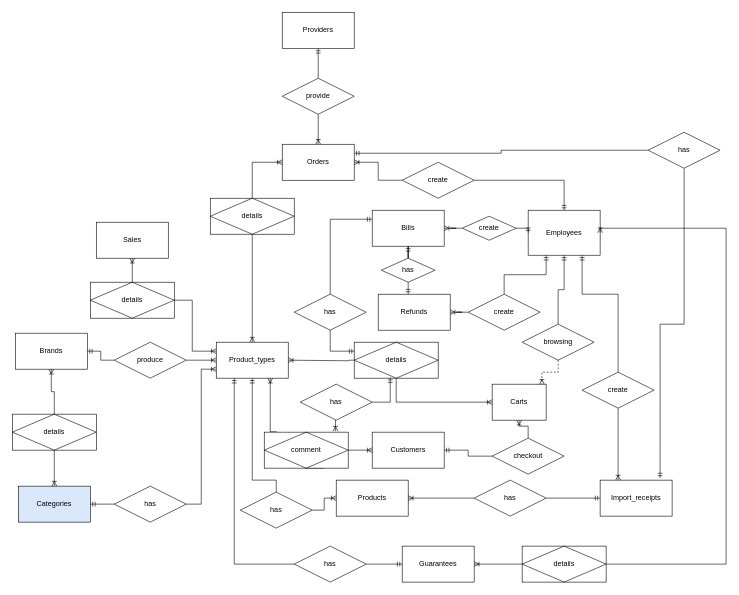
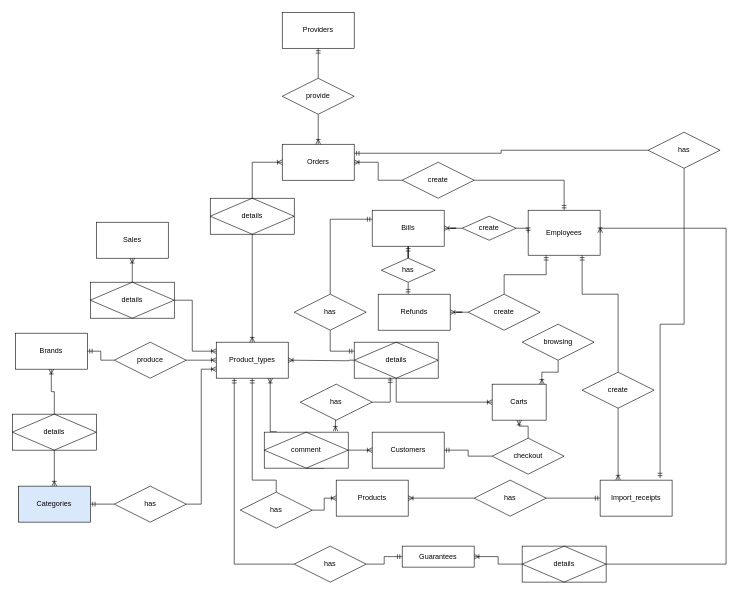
  <mxCell id="0" />
  <mxCell id="1" parent="0" />
  <mxCell id="2" style="edgeStyle=orthogonalEdgeStyle;rounded=0;orthogonalLoop=1;jettySize=auto;html=1;entryX=0.5;entryY=0;entryDx=0;entryDy=0;endArrow=none;endFill=0;startArrow=ERmandOne;startFill=0;exitX=0.5;exitY=1;exitDx=0;exitDy=0;" parent="1" source="3" target="15" edge="1"><mxGeometry relative="1" as="geometry"><Array as="points"><mxPoint x="420" y="800" /><mxPoint x="460" y="800" /></Array></mxGeometry></mxCell>
  <mxCell id="3" value="Product_types" style="rounded=0;whiteSpace=wrap;html=1;" parent="1" vertex="1"><mxGeometry x="360" y="570" width="120" height="60" as="geometry" /></mxCell>
  <mxCell id="4" value="Products" style="rounded=0;whiteSpace=wrap;html=1;" parent="1" vertex="1"><mxGeometry x="560" y="800" width="120" height="60" as="geometry" /></mxCell>
  <mxCell id="5" value="Sales" style="rounded=0;whiteSpace=wrap;html=1;" parent="1" vertex="1"><mxGeometry x="160" y="370" width="120" height="60" as="geometry" /></mxCell>
  <mxCell id="6" value="Brands" style="rounded=0;whiteSpace=wrap;html=1;" parent="1" vertex="1"><mxGeometry x="25" y="555" width="120" height="60" as="geometry" /></mxCell>
  <mxCell id="7" value="Providers" style="rounded=0;whiteSpace=wrap;html=1;" parent="1" vertex="1"><mxGeometry x="470" y="20" width="120" height="60" as="geometry" /></mxCell>
  <mxCell id="8" value="Employees" style="rounded=0;whiteSpace=wrap;html=1;" parent="1" vertex="1"><mxGeometry x="880" y="350" width="120" height="75" as="geometry" /></mxCell>
  <mxCell id="9" value="Orders" style="rounded=0;whiteSpace=wrap;html=1;" parent="1" vertex="1"><mxGeometry x="470" y="240" width="120" height="60" as="geometry" /></mxCell>
  <mxCell id="10" value="Customers" style="rounded=0;whiteSpace=wrap;html=1;" parent="1" vertex="1"><mxGeometry x="620" y="720" width="120" height="60" as="geometry" /></mxCell>
  <mxCell id="11" value="Carts" style="rounded=0;whiteSpace=wrap;html=1;" parent="1" vertex="1"><mxGeometry x="820" y="640" width="90" height="60" as="geometry" /></mxCell>
  <mxCell id="12" value="Bills" style="rounded=0;whiteSpace=wrap;html=1;" parent="1" vertex="1"><mxGeometry x="620" y="350" width="120" height="60" as="geometry" /></mxCell>
- <mxCell id="13" value="Guarantees" style="rounded=0;whiteSpace=wrap;html=1;" parent="1" vertex="1"><mxGeometry x="670" y="910" width="120" height="60" as="geometry" /></mxCell>
+ <mxCell id="13" value="Guarantees" style="rounded=0;whiteSpace=wrap;html=1;" parent="1" vertex="1"><mxGeometry x="670" y="910" width="120" height="35" as="geometry" /></mxCell>
  <mxCell id="14" value="" style="edgeStyle=orthogonalEdgeStyle;rounded=0;orthogonalLoop=1;jettySize=auto;html=1;endArrow=ERoneToMany;endFill=0;" parent="1" source="15" target="4" edge="1"><mxGeometry relative="1" as="geometry" /></mxCell>
  <mxCell id="15" value="has" style="shape=rhombus;perimeter=rhombusPerimeter;whiteSpace=wrap;html=1;align=center;" parent="1" vertex="1"><mxGeometry x="400" y="820" width="120" height="60" as="geometry" /></mxCell>
  <mxCell id="16" value="" style="edgeStyle=orthogonalEdgeStyle;rounded=0;orthogonalLoop=1;jettySize=auto;html=1;endArrow=ERoneToMany;endFill=0;entryX=0;entryY=0.25;entryDx=0;entryDy=0;" parent="1" source="18" target="3" edge="1"><mxGeometry relative="1" as="geometry"><Array as="points"><mxPoint x="320" y="500" /><mxPoint x="320" y="585" /></Array></mxGeometry></mxCell>
  <mxCell id="17" value="" style="edgeStyle=orthogonalEdgeStyle;rounded=0;orthogonalLoop=1;jettySize=auto;html=1;endArrow=ERoneToMany;endFill=0;" parent="1" source="18" target="5" edge="1"><mxGeometry relative="1" as="geometry" /></mxCell>
  <mxCell id="18" value="details" style="shape=associativeEntity;whiteSpace=wrap;html=1;align=center;" parent="1" vertex="1"><mxGeometry x="150" y="470" width="140" height="60" as="geometry" /></mxCell>
  <mxCell id="19" value="" style="edgeStyle=orthogonalEdgeStyle;rounded=0;orthogonalLoop=1;jettySize=auto;html=1;endArrow=ERoneToMany;endFill=0;exitX=1;exitY=0.5;exitDx=0;exitDy=0;" parent="1" source="24" target="3" edge="1"><mxGeometry relative="1" as="geometry"><mxPoint x="310" y="600" as="sourcePoint" /></mxGeometry></mxCell>
  <mxCell id="20" value="" style="edgeStyle=orthogonalEdgeStyle;rounded=0;orthogonalLoop=1;jettySize=auto;html=1;endArrow=ERmandOne;endFill=0;exitX=0;exitY=0.5;exitDx=0;exitDy=0;" parent="1" source="24" target="6" edge="1"><mxGeometry relative="1" as="geometry"><mxPoint x="180" y="600" as="sourcePoint" /></mxGeometry></mxCell>
  <mxCell id="21" value="Categories" style="rounded=0;whiteSpace=wrap;html=1;fillColor=#dae8fc;" parent="1" vertex="1"><mxGeometry x="30" y="810" width="120" height="60" as="geometry" /></mxCell>
  <mxCell id="22" value="" style="edgeStyle=orthogonalEdgeStyle;rounded=0;orthogonalLoop=1;jettySize=auto;html=1;exitX=0.5;exitY=0;exitDx=0;exitDy=0;endArrow=ERoneToMany;endFill=0;" parent="1" source="25" target="6" edge="1"><mxGeometry relative="1" as="geometry"><mxPoint x="90" y="670" as="sourcePoint" /></mxGeometry></mxCell>
  <mxCell id="23" value="" style="edgeStyle=orthogonalEdgeStyle;rounded=0;orthogonalLoop=1;jettySize=auto;html=1;exitX=0.5;exitY=1;exitDx=0;exitDy=0;endArrow=ERoneToMany;endFill=0;" parent="1" source="25" target="21" edge="1"><mxGeometry relative="1" as="geometry"><mxPoint x="90" y="780" as="sourcePoint" /></mxGeometry></mxCell>
  <mxCell id="24" value="produce" style="shape=rhombus;perimeter=rhombusPerimeter;whiteSpace=wrap;html=1;align=center;" parent="1" vertex="1"><mxGeometry x="190" y="570" width="120" height="60" as="geometry" /></mxCell>
  <mxCell id="25" value="details" style="shape=associativeEntity;whiteSpace=wrap;html=1;align=center;" parent="1" vertex="1"><mxGeometry x="20" y="690" width="140" height="60" as="geometry" /></mxCell>
  <mxCell id="26" style="edgeStyle=orthogonalEdgeStyle;rounded=0;orthogonalLoop=1;jettySize=auto;html=1;entryX=0;entryY=0.75;entryDx=0;entryDy=0;endArrow=ERoneToMany;endFill=0;" parent="1" source="28" target="3" edge="1"><mxGeometry relative="1" as="geometry" /></mxCell>
  <mxCell id="27" value="" style="edgeStyle=orthogonalEdgeStyle;rounded=0;orthogonalLoop=1;jettySize=auto;html=1;endArrow=ERmandOne;endFill=0;" parent="1" source="28" target="21" edge="1"><mxGeometry relative="1" as="geometry" /></mxCell>
  <mxCell id="28" value="has" style="shape=rhombus;perimeter=rhombusPerimeter;whiteSpace=wrap;html=1;align=center;" parent="1" vertex="1"><mxGeometry x="190" y="810" width="120" height="60" as="geometry" /></mxCell>
  <mxCell id="29" style="edgeStyle=orthogonalEdgeStyle;rounded=0;orthogonalLoop=1;jettySize=auto;html=1;entryX=0;entryY=0.5;entryDx=0;entryDy=0;endArrow=ERoneToMany;endFill=0;" parent="1" source="31" target="9" edge="1"><mxGeometry relative="1" as="geometry" /></mxCell>
  <mxCell id="30" value="" style="edgeStyle=orthogonalEdgeStyle;rounded=0;orthogonalLoop=1;jettySize=auto;html=1;endArrow=ERoneToMany;endFill=0;" parent="1" source="31" target="3" edge="1"><mxGeometry relative="1" as="geometry" /></mxCell>
  <mxCell id="31" value="details" style="shape=associativeEntity;whiteSpace=wrap;html=1;align=center;" parent="1" vertex="1"><mxGeometry x="350" y="330" width="140" height="60" as="geometry" /></mxCell>
  <mxCell id="32" value="" style="edgeStyle=orthogonalEdgeStyle;rounded=0;orthogonalLoop=1;jettySize=auto;html=1;endArrow=ERmandOne;endFill=0;" parent="1" source="34" target="7" edge="1"><mxGeometry relative="1" as="geometry" /></mxCell>
  <mxCell id="33" value="" style="edgeStyle=orthogonalEdgeStyle;rounded=0;orthogonalLoop=1;jettySize=auto;html=1;endArrow=ERoneToMany;endFill=0;" parent="1" source="34" target="9" edge="1"><mxGeometry relative="1" as="geometry" /></mxCell>
  <mxCell id="34" value="provide" style="shape=rhombus;perimeter=rhombusPerimeter;whiteSpace=wrap;html=1;align=center;" parent="1" vertex="1"><mxGeometry x="470" y="130" width="120" height="60" as="geometry" /></mxCell>
  <mxCell id="35" value="" style="edgeStyle=orthogonalEdgeStyle;rounded=0;orthogonalLoop=1;jettySize=auto;html=1;endArrow=ERmandOne;endFill=0;entryX=0.5;entryY=0;entryDx=0;entryDy=0;exitX=1;exitY=0.5;exitDx=0;exitDy=0;" parent="1" source="37" target="8" edge="1"><mxGeometry relative="1" as="geometry"><Array as="points"><mxPoint x="940" y="300" /></Array></mxGeometry></mxCell>
  <mxCell id="36" style="edgeStyle=orthogonalEdgeStyle;rounded=0;orthogonalLoop=1;jettySize=auto;html=1;endArrow=ERoneToMany;endFill=0;entryX=1;entryY=0.5;entryDx=0;entryDy=0;" parent="1" source="37" target="9" edge="1"><mxGeometry relative="1" as="geometry"><mxPoint x="740" y="310" as="targetPoint" /></mxGeometry></mxCell>
  <mxCell id="37" value="create" style="shape=rhombus;perimeter=rhombusPerimeter;whiteSpace=wrap;html=1;align=center;" parent="1" vertex="1"><mxGeometry x="670" y="270" width="120" height="60" as="geometry" /></mxCell>
  <mxCell id="38" value="" style="edgeStyle=orthogonalEdgeStyle;rounded=0;orthogonalLoop=1;jettySize=auto;html=1;endArrow=ERmandOne;endFill=0;entryX=0.833;entryY=-0.058;entryDx=0;entryDy=0;exitX=0.5;exitY=1;exitDx=0;exitDy=0;entryPerimeter=0;" parent="1" source="40" target="41" edge="1"><mxGeometry relative="1" as="geometry"><mxPoint x="730" y="380" as="targetPoint" /><Array as="points" /></mxGeometry></mxCell>
  <mxCell id="39" style="edgeStyle=orthogonalEdgeStyle;rounded=0;orthogonalLoop=1;jettySize=auto;html=1;entryX=1;entryY=0.25;entryDx=0;entryDy=0;endArrow=ERmandOne;endFill=0;" parent="1" source="40" target="9" edge="1"><mxGeometry relative="1" as="geometry" /></mxCell>
  <mxCell id="40" value="has" style="shape=rhombus;perimeter=rhombusPerimeter;whiteSpace=wrap;html=1;align=center;" parent="1" vertex="1"><mxGeometry x="1080" y="220" width="120" height="60" as="geometry" /></mxCell>
  <mxCell id="41" value="Import_receipts" style="rounded=0;whiteSpace=wrap;html=1;" parent="1" vertex="1"><mxGeometry x="1000" y="800" width="120" height="60" as="geometry" /></mxCell>
  <mxCell id="42" value="" style="edgeStyle=orthogonalEdgeStyle;rounded=0;orthogonalLoop=1;jettySize=auto;html=1;endArrow=ERmandOne;endFill=0;" parent="1" source="44" target="41" edge="1"><mxGeometry relative="1" as="geometry" /></mxCell>
  <mxCell id="43" style="edgeStyle=orthogonalEdgeStyle;rounded=0;orthogonalLoop=1;jettySize=auto;html=1;endArrow=ERoneToMany;endFill=0;" parent="1" source="44" target="4" edge="1"><mxGeometry relative="1" as="geometry" /></mxCell>
  <mxCell id="44" value="has" style="shape=rhombus;perimeter=rhombusPerimeter;whiteSpace=wrap;html=1;align=center;" parent="1" vertex="1"><mxGeometry x="790" y="800" width="120" height="60" as="geometry" /></mxCell>
  <mxCell id="45" style="edgeStyle=orthogonalEdgeStyle;rounded=0;orthogonalLoop=1;jettySize=auto;html=1;entryX=0.25;entryY=0;entryDx=0;entryDy=0;exitX=0.5;exitY=1;exitDx=0;exitDy=0;endArrow=ERoneToMany;endFill=0;" parent="1" source="47" target="41" edge="1"><mxGeometry relative="1" as="geometry" /></mxCell>
  <mxCell id="46" style="edgeStyle=orthogonalEdgeStyle;rounded=0;orthogonalLoop=1;jettySize=auto;html=1;entryX=0.75;entryY=1;entryDx=0;entryDy=0;endArrow=ERmandOne;endFill=0;exitX=0.5;exitY=0;exitDx=0;exitDy=0;" parent="1" source="47" target="8" edge="1"><mxGeometry relative="1" as="geometry"><Array as="points"><mxPoint x="1030" y="490" /><mxPoint x="970" y="490" /></Array></mxGeometry></mxCell>
  <mxCell id="47" value="create" style="shape=rhombus;perimeter=rhombusPerimeter;whiteSpace=wrap;html=1;align=center;" parent="1" vertex="1"><mxGeometry x="970" y="620" width="120" height="60" as="geometry" /></mxCell>
  <mxCell id="48" value="" style="edgeStyle=orthogonalEdgeStyle;rounded=0;orthogonalLoop=1;jettySize=auto;html=1;endArrow=ERmandOne;endFill=0;" parent="1" source="50" target="10" edge="1"><mxGeometry relative="1" as="geometry" /></mxCell>
  <mxCell id="49" value="" style="edgeStyle=orthogonalEdgeStyle;rounded=0;orthogonalLoop=1;jettySize=auto;html=1;endArrow=ERoneToMany;endFill=0;" parent="1" source="50" target="11" edge="1"><mxGeometry relative="1" as="geometry" /></mxCell>
  <mxCell id="50" value="checkout" style="shape=rhombus;perimeter=rhombusPerimeter;whiteSpace=wrap;html=1;align=center;" parent="1" vertex="1"><mxGeometry x="820" y="730" width="120" height="60" as="geometry" /></mxCell>
  <mxCell id="51" style="edgeStyle=orthogonalEdgeStyle;rounded=0;orthogonalLoop=1;jettySize=auto;html=1;endArrow=ERoneToMany;endFill=0;" parent="1" source="53" edge="1"><mxGeometry relative="1" as="geometry"><mxPoint x="480" y="600" as="targetPoint" /><Array as="points"><mxPoint x="581" y="600" /><mxPoint x="480" y="601" /></Array></mxGeometry></mxCell>
  <mxCell id="52" style="edgeStyle=orthogonalEdgeStyle;rounded=0;orthogonalLoop=1;jettySize=auto;html=1;entryX=0;entryY=0.5;entryDx=0;entryDy=0;exitX=0.5;exitY=1;exitDx=0;exitDy=0;endArrow=ERoneToMany;endFill=0;" parent="1" source="53" target="11" edge="1"><mxGeometry relative="1" as="geometry" /></mxCell>
  <mxCell id="53" value="details" style="shape=associativeEntity;whiteSpace=wrap;html=1;align=center;" parent="1" vertex="1"><mxGeometry x="590" y="570" width="140" height="60" as="geometry" /></mxCell>
  <mxCell id="54" style="edgeStyle=orthogonalEdgeStyle;rounded=0;orthogonalLoop=1;jettySize=auto;html=1;entryX=0.75;entryY=1;entryDx=0;entryDy=0;endArrow=ERoneToMany;endFill=0;exitX=0.149;exitY=-0.011;exitDx=0;exitDy=0;exitPerimeter=0;" parent="1" source="56" target="3" edge="1"><mxGeometry relative="1" as="geometry"><Array as="points"><mxPoint x="450" y="719" /></Array></mxGeometry></mxCell>
  <mxCell id="55" style="edgeStyle=orthogonalEdgeStyle;rounded=0;orthogonalLoop=1;jettySize=auto;html=1;entryX=0;entryY=0.5;entryDx=0;entryDy=0;exitX=0.5;exitY=1;exitDx=0;exitDy=0;endArrow=ERoneToMany;endFill=0;" parent="1" source="56" target="10" edge="1"><mxGeometry relative="1" as="geometry"><Array as="points"><mxPoint x="540" y="750" /></Array></mxGeometry></mxCell>
  <mxCell id="56" value="comment" style="shape=associativeEntity;whiteSpace=wrap;html=1;align=center;" parent="1" vertex="1"><mxGeometry x="440" y="720" width="140" height="60" as="geometry" /></mxCell>
  <mxCell id="57" value="" style="edgeStyle=orthogonalEdgeStyle;rounded=0;orthogonalLoop=1;jettySize=auto;html=1;endArrow=ERmandOne;endFill=0;entryX=0;entryY=0.25;entryDx=0;entryDy=0;" parent="1" source="59" target="53" edge="1"><mxGeometry relative="1" as="geometry" /></mxCell>
  <mxCell id="58" style="edgeStyle=orthogonalEdgeStyle;rounded=0;orthogonalLoop=1;jettySize=auto;html=1;entryX=0;entryY=0.25;entryDx=0;entryDy=0;exitX=0.5;exitY=0;exitDx=0;exitDy=0;endArrow=ERmandOne;endFill=0;" parent="1" source="59" target="12" edge="1"><mxGeometry relative="1" as="geometry"><mxPoint x="550" y="380" as="sourcePoint" /><Array as="points"><mxPoint x="550" y="365" /></Array></mxGeometry></mxCell>
  <mxCell id="59" value="has" style="shape=rhombus;perimeter=rhombusPerimeter;whiteSpace=wrap;html=1;align=center;" parent="1" vertex="1"><mxGeometry x="490" y="490" width="120" height="60" as="geometry" /></mxCell>
  <mxCell id="60" value="" style="edgeStyle=orthogonalEdgeStyle;rounded=0;orthogonalLoop=1;jettySize=auto;html=1;endArrow=ERmandOne;endFill=0;" parent="1" source="62" target="8" edge="1"><mxGeometry relative="1" as="geometry" /></mxCell>
  <mxCell id="61" value="" style="edgeStyle=orthogonalEdgeStyle;rounded=0;orthogonalLoop=1;jettySize=auto;html=1;endArrow=ERoneToMany;endFill=0;" parent="1" source="62" target="12" edge="1"><mxGeometry relative="1" as="geometry" /></mxCell>
  <mxCell id="62" value="create" style="shape=rhombus;perimeter=rhombusPerimeter;whiteSpace=wrap;html=1;align=center;" parent="1" vertex="1"><mxGeometry x="770" width="90" height="40" as="geometry" y="360" /></mxCell>
  <mxCell id="63" value="" style="edgeStyle=orthogonalEdgeStyle;rounded=0;orthogonalLoop=1;jettySize=auto;html=1;endArrow=ERoneToMany;endFill=0;" parent="1" source="65" target="66" edge="1"><mxGeometry relative="1" as="geometry" /></mxCell>
  <mxCell id="64" style="edgeStyle=orthogonalEdgeStyle;rounded=0;orthogonalLoop=1;jettySize=auto;html=1;entryX=0.25;entryY=1;entryDx=0;entryDy=0;endArrow=ERmandOne;endFill=0;" parent="1" source="65" target="8" edge="1"><mxGeometry relative="1" as="geometry" /></mxCell>
  <mxCell id="65" value="create" style="shape=rhombus;perimeter=rhombusPerimeter;whiteSpace=wrap;html=1;align=center;" parent="1" vertex="1"><mxGeometry x="780" y="490" width="120" height="60" as="geometry" /></mxCell>
  <mxCell id="66" value="Refunds" style="rounded=0;whiteSpace=wrap;html=1;" parent="1" vertex="1"><mxGeometry x="630" y="490" width="120" height="60" as="geometry" /></mxCell>
  <mxCell id="67" value="" style="edgeStyle=orthogonalEdgeStyle;rounded=0;orthogonalLoop=1;jettySize=auto;html=1;endArrow=ERmandOne;endFill=0;" parent="1" source="69" target="12" edge="1"><mxGeometry relative="1" as="geometry" /></mxCell>
  <mxCell id="68" value="" style="edgeStyle=orthogonalEdgeStyle;rounded=0;orthogonalLoop=1;jettySize=auto;html=1;endArrow=ERmandOne;endFill=0;" parent="1" source="69" target="66" edge="1"><mxGeometry relative="1" as="geometry"><Array as="points"><mxPoint x="670" y="490" /><mxPoint x="670" y="490" /></Array></mxGeometry></mxCell>
  <mxCell id="69" value="has" style="shape=rhombus;perimeter=rhombusPerimeter;whiteSpace=wrap;html=1;align=center;" parent="1" vertex="1"><mxGeometry x="635" y="430" width="90" height="40" as="geometry" /></mxCell>
  <mxCell id="70" value="" style="edgeStyle=orthogonalEdgeStyle;rounded=0;orthogonalLoop=1;jettySize=auto;html=1;endArrow=ERmandOne;endFill=0;" parent="1" source="72" target="13" edge="1"><mxGeometry relative="1" as="geometry" /></mxCell>
  <mxCell id="71" style="edgeStyle=orthogonalEdgeStyle;rounded=0;orthogonalLoop=1;jettySize=auto;html=1;entryX=0.25;entryY=1;entryDx=0;entryDy=0;endArrow=ERmandOne;endFill=0;" parent="1" source="72" target="3" edge="1"><mxGeometry relative="1" as="geometry" /></mxCell>
  <mxCell id="72" value="has" style="shape=rhombus;perimeter=rhombusPerimeter;whiteSpace=wrap;html=1;align=center;" parent="1" vertex="1"><mxGeometry x="490" y="910" width="120" height="60" as="geometry" /></mxCell>
  <mxCell id="73" value="" style="edgeStyle=orthogonalEdgeStyle;rounded=0;orthogonalLoop=1;jettySize=auto;html=1;endArrow=ERoneToMany;endFill=0;" parent="1" source="75" target="13" edge="1"><mxGeometry relative="1" as="geometry" /></mxCell>
  <mxCell id="74" style="edgeStyle=orthogonalEdgeStyle;rounded=0;orthogonalLoop=1;jettySize=auto;html=1;entryX=1;entryY=0.5;entryDx=0;entryDy=0;endArrow=ERoneToMany;endFill=0;" parent="1" source="75" target="8" edge="1"><mxGeometry relative="1" as="geometry"><Array as="points"><mxPoint x="1210" y="940" /><mxPoint x="1210" y="380" /></Array></mxGeometry></mxCell>
  <mxCell id="75" value="details" style="shape=associativeEntity;whiteSpace=wrap;html=1;align=center;" parent="1" vertex="1"><mxGeometry x="870" y="910" width="140" height="60" as="geometry" /></mxCell>
  <mxCell id="76" style="edgeStyle=orthogonalEdgeStyle;rounded=0;orthogonalLoop=1;jettySize=auto;html=1;entryX=0.429;entryY=0.983;entryDx=0;entryDy=0;entryPerimeter=0;exitX=1;exitY=0.5;exitDx=0;exitDy=0;endArrow=ERmandOne;endFill=0;" parent="1" source="78" target="53" edge="1"><mxGeometry relative="1" as="geometry" /></mxCell>
  <mxCell id="77" style="edgeStyle=orthogonalEdgeStyle;rounded=0;orthogonalLoop=1;jettySize=auto;html=1;exitX=0.5;exitY=1;exitDx=0;exitDy=0;entryX=0.848;entryY=-0.026;entryDx=0;entryDy=0;entryPerimeter=0;endArrow=ERoneToMany;endFill=0;" parent="1" source="78" target="56" edge="1"><mxGeometry relative="1" as="geometry" /></mxCell>
  <mxCell id="78" value="has" style="shape=rhombus;perimeter=rhombusPerimeter;whiteSpace=wrap;html=1;align=center;" parent="1" vertex="1"><mxGeometry x="500" y="640" width="120" height="60" as="geometry" /></mxCell>
- <mxCell id="79" style="edgeStyle=orthogonalEdgeStyle;rounded=0;orthogonalLoop=1;jettySize=auto;html=1;endArrow=ERmandOne;endFill=0;" parent="1" source="81" target="8" edge="1"><mxGeometry relative="1" as="geometry" /></mxCell>
- <mxCell id="80" style="edgeStyle=orthogonalEdgeStyle;rounded=0;orthogonalLoop=1;jettySize=auto;html=1;entryX=0.921;entryY=0.005;entryDx=0;entryDy=0;entryPerimeter=0;endArrow=ERoneToMany;endFill=0;dashed=1;" parent="1" source="81" target="11" edge="1"><mxGeometry relative="1" as="geometry" /></mxCell>
+ <mxCell id="80" style="edgeStyle=orthogonalEdgeStyle;rounded=0;orthogonalLoop=1;jettySize=auto;html=1;entryX=0.921;entryY=0.005;entryDx=0;entryDy=0;entryPerimeter=0;endArrow=ERoneToMany;endFill=0;" parent="1" source="81" target="11" edge="1"><mxGeometry relative="1" as="geometry" /></mxCell>
  <mxCell id="81" value="browsing" style="shape=rhombus;perimeter=rhombusPerimeter;whiteSpace=wrap;html=1;align=center;" parent="1" vertex="1"><mxGeometry x="870" y="540" width="120" height="60" as="geometry" /></mxCell>
